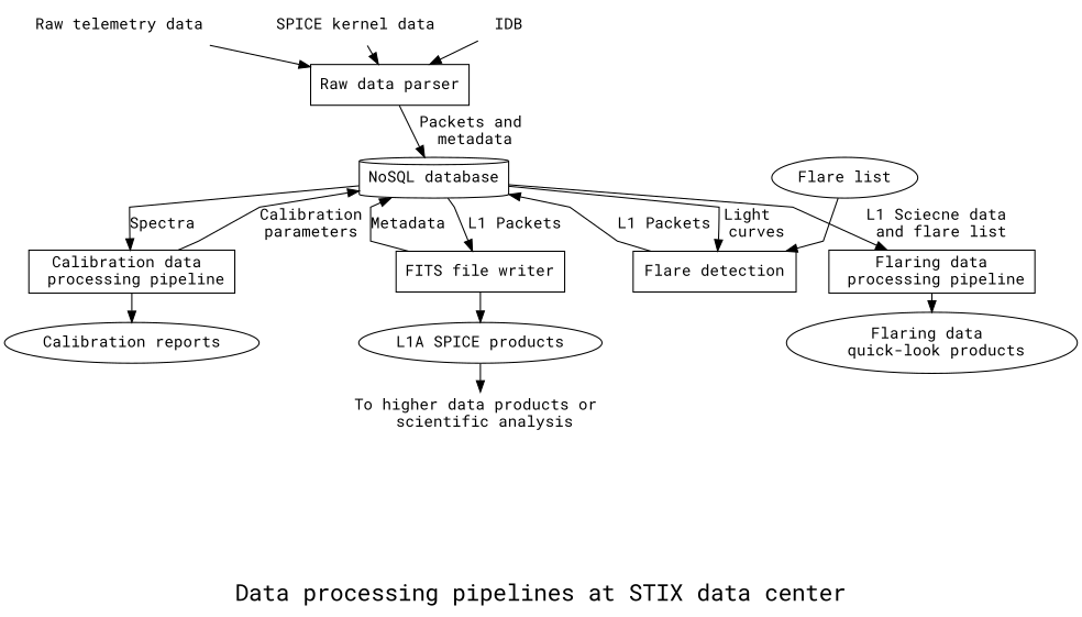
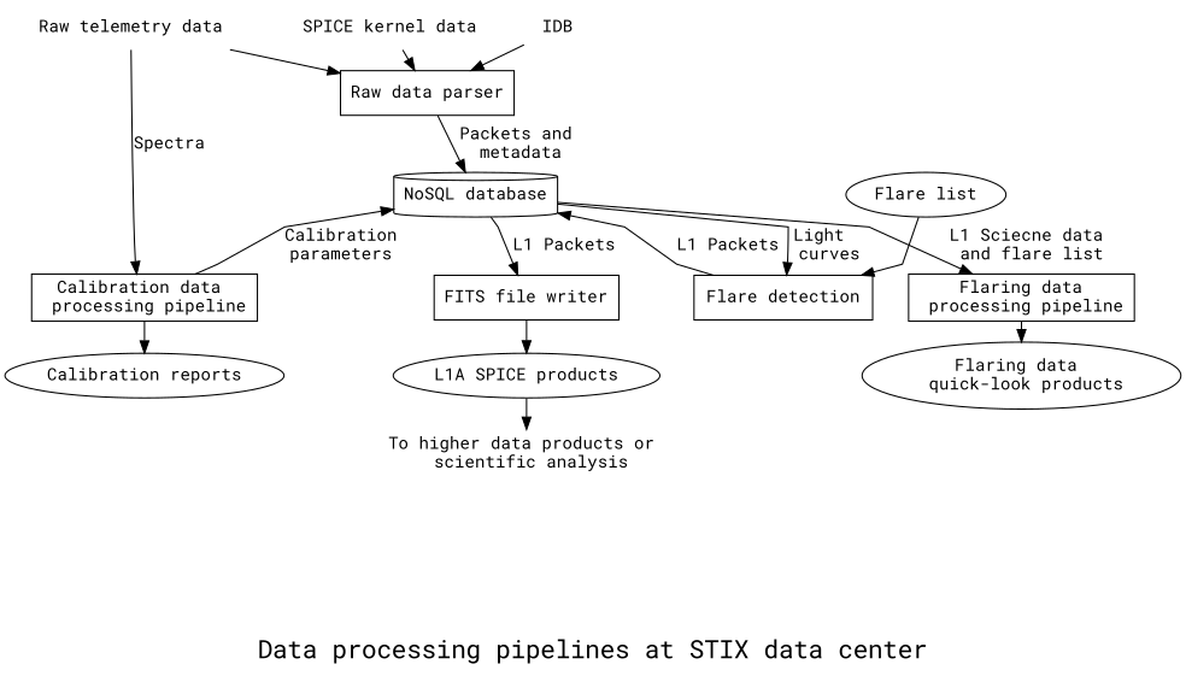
  digraph {
    color=blue
    compound=true
    fontname="Roboto Mono"
    fontsize=20
    label="\n\nData processing pipelines at STIX data center"
    nodesep=0.4
    rankdir=TB
    ranksep=0.1
    splines=polyline
    style=filled
    node [fontname="Roboto Mono" shape=rect]
    edge [fontname="Roboto Mono"]
    n1 [label="Raw data parser"]
    n2 [label="NoSQL database" shape=cylinder]
    n3 [label="Flare detection" width=2]
    n4 [label="Flaring data\n processing pipeline"]
    n5 [label="Calibration data \n processing pipeline"]
    n6 [label="FITS file writer"]
    n7 [label=IDB shape=none]
    n8 [label="Raw telemetry data" shape=none]
    n9 [label="SPICE kernel data" shape=none]
    "Flaring data \n quick-look products" [shape=ellipse]
    "Calibration reports" [shape=ellipse]
    n12 [label="L1A SPICE products" shape=ellipse]
    "Flare list" [shape=ellipse]
    n14 [label="To higher data products or \n scientific analysis" shape=none]
    n1 -> n2 [label="Packets and\n metadata"]
    n2 -> n3 [label="Light \n curves"]
    n2 -> n4 [label="L1 Sciecne data \nand flare list"]
-   n2 -> n5 [label=Spectra]
+   n8 -> n5 [label=Spectra]
    n2 -> n6 [label="L1 Packets"]
    n3 -> n2 [label="L1 Packets"]
    n4 -> "Flaring data \n quick-look products"
    n5 -> n2 [label="Calibration\nparameters"]
    n5 -> "Calibration reports"
-   n6 -> n2 [label=Metadata]
    n6 -> n12
    n7 -> n1
    n8 -> n1
    n9 -> n1
    n12 -> n14
    "Flare list" -> n3
  }
